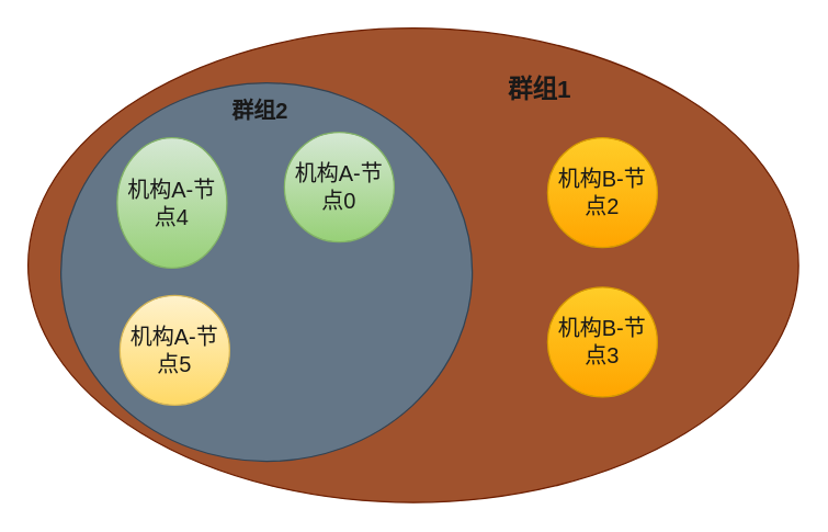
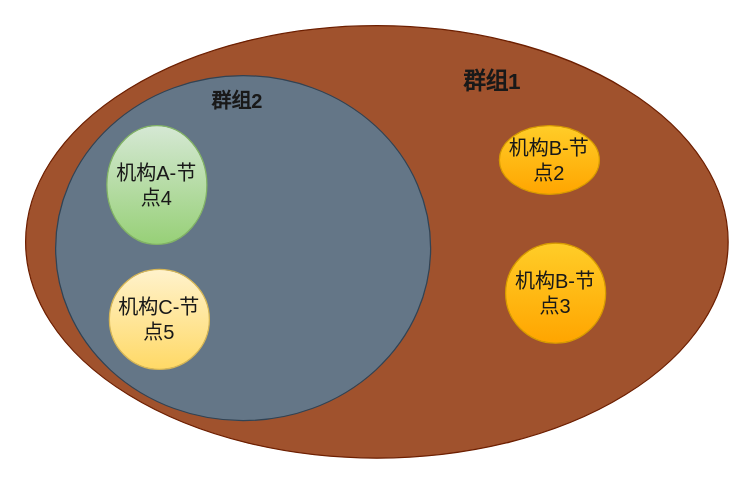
  <mxCell id="0" />
  <mxCell id="1" parent="0" />
  <mxCell id="2" value="" style="ellipse;whiteSpace=wrap;html=1;fillColor=#a0522d;strokeColor=#6D1F00;fontColor=#ffffff;" vertex="1" parent="1"><mxGeometry x="20" y="20" width="562" height="346" as="geometry" /></mxCell>
  <mxCell id="3" value="" style="ellipse;whiteSpace=wrap;html=1;fillColor=#647687;strokeColor=#314354;fontColor=#ffffff;" vertex="1" parent="1"><mxGeometry x="44" y="60" width="300" height="276" as="geometry" /></mxCell>
  <mxCell id="4" value="群组2" style="text;html=1;strokeColor=none;fillColor=none;align=center;verticalAlign=middle;whiteSpace=wrap;rounded=0;fontColor=#191919;fontSize=16;fontStyle=1" vertex="1" parent="1"><mxGeometry x="165" y="70" width="49" height="20" as="geometry" /></mxCell>
  <mxCell id="5" value="&lt;font color=&quot;#191919&quot;&gt;机构A-节点4&lt;/font&gt;" style="ellipse;whiteSpace=wrap;html=1;aspect=fixed;fontSize=16;gradientColor=#97d077;fillColor=#d5e8d4;strokeColor=#82b366;" vertex="1" parent="1"><mxGeometry x="85" y="100" width="80" height="95" as="geometry" /></mxCell>
- <mxCell id="6" value="&lt;font color=&quot;#191919&quot;&gt;机构A-节点0&lt;/font&gt;" style="ellipse;whiteSpace=wrap;html=1;aspect=fixed;fontSize=16;gradientColor=#97d077;fillColor=#d5e8d4;strokeColor=#82b366;" vertex="1" parent="1"><mxGeometry x="207" y="96" width="80" height="80" as="geometry" /></mxCell>
- <mxCell id="7" value="&lt;font color=&quot;#191919&quot;&gt;机构A-节点5&lt;/font&gt;" style="ellipse;whiteSpace=wrap;html=1;aspect=fixed;fontSize=16;gradientColor=#ffd966;fillColor=#fff2cc;strokeColor=#d6b656;" vertex="1" parent="1"><mxGeometry x="87" y="215" width="80" height="80" as="geometry" /></mxCell>
+ <mxCell id="7" value="&lt;font color=&quot;#191919&quot;&gt;机构C-节点5&lt;/font&gt;" style="ellipse;whiteSpace=wrap;html=1;aspect=fixed;fontSize=16;gradientColor=#ffd966;fillColor=#fff2cc;strokeColor=#d6b656;" vertex="1" parent="1"><mxGeometry x="87" y="215" width="80" height="80" as="geometry" /></mxCell>
  <mxCell id="8" value="群组1" style="text;html=1;strokeColor=none;fillColor=none;align=center;verticalAlign=middle;whiteSpace=wrap;rounded=0;fontSize=18;fontColor=#191919;fontStyle=1" vertex="1" parent="1"><mxGeometry x="348" y="55" width="91" height="20" as="geometry" /></mxCell>
- <mxCell id="9" value="&lt;font color=&quot;#191919&quot;&gt;机构B-节点2&lt;/font&gt;" style="ellipse;whiteSpace=wrap;html=1;aspect=fixed;fontSize=16;gradientColor=#ffa500;fillColor=#ffcd28;strokeColor=#d79b00;" vertex="1" parent="1"><mxGeometry x="399" y="100" width="80" height="80" as="geometry" /></mxCell>
- <mxCell id="10" value="&lt;font color=&quot;#191919&quot;&gt;机构B-节点3&lt;/font&gt;" style="ellipse;whiteSpace=wrap;html=1;aspect=fixed;fontSize=16;gradientColor=#ffa500;fillColor=#ffcd28;strokeColor=#d79b00;" vertex="1" parent="1"><mxGeometry x="399" y="209" width="80" height="80" as="geometry" /></mxCell>
+ <mxCell id="9" value="&lt;font color=&quot;#191919&quot;&gt;机构B-节点2&lt;/font&gt;" style="ellipse;whiteSpace=wrap;html=1;aspect=fixed;fontSize=16;gradientColor=#ffa500;fillColor=#ffcd28;strokeColor=#d79b00;" vertex="1" parent="1"><mxGeometry x="399" y="100" width="80" height="55" as="geometry" /></mxCell>
+ <mxCell id="10" value="&lt;font color=&quot;#191919&quot;&gt;机构B-节点3&lt;/font&gt;" style="ellipse;whiteSpace=wrap;html=1;aspect=fixed;fontSize=16;gradientColor=#ffa500;fillColor=#ffcd28;strokeColor=#d79b00;" vertex="1" parent="1"><mxGeometry x="404" y="194" width="80" height="80" as="geometry" /></mxCell>
